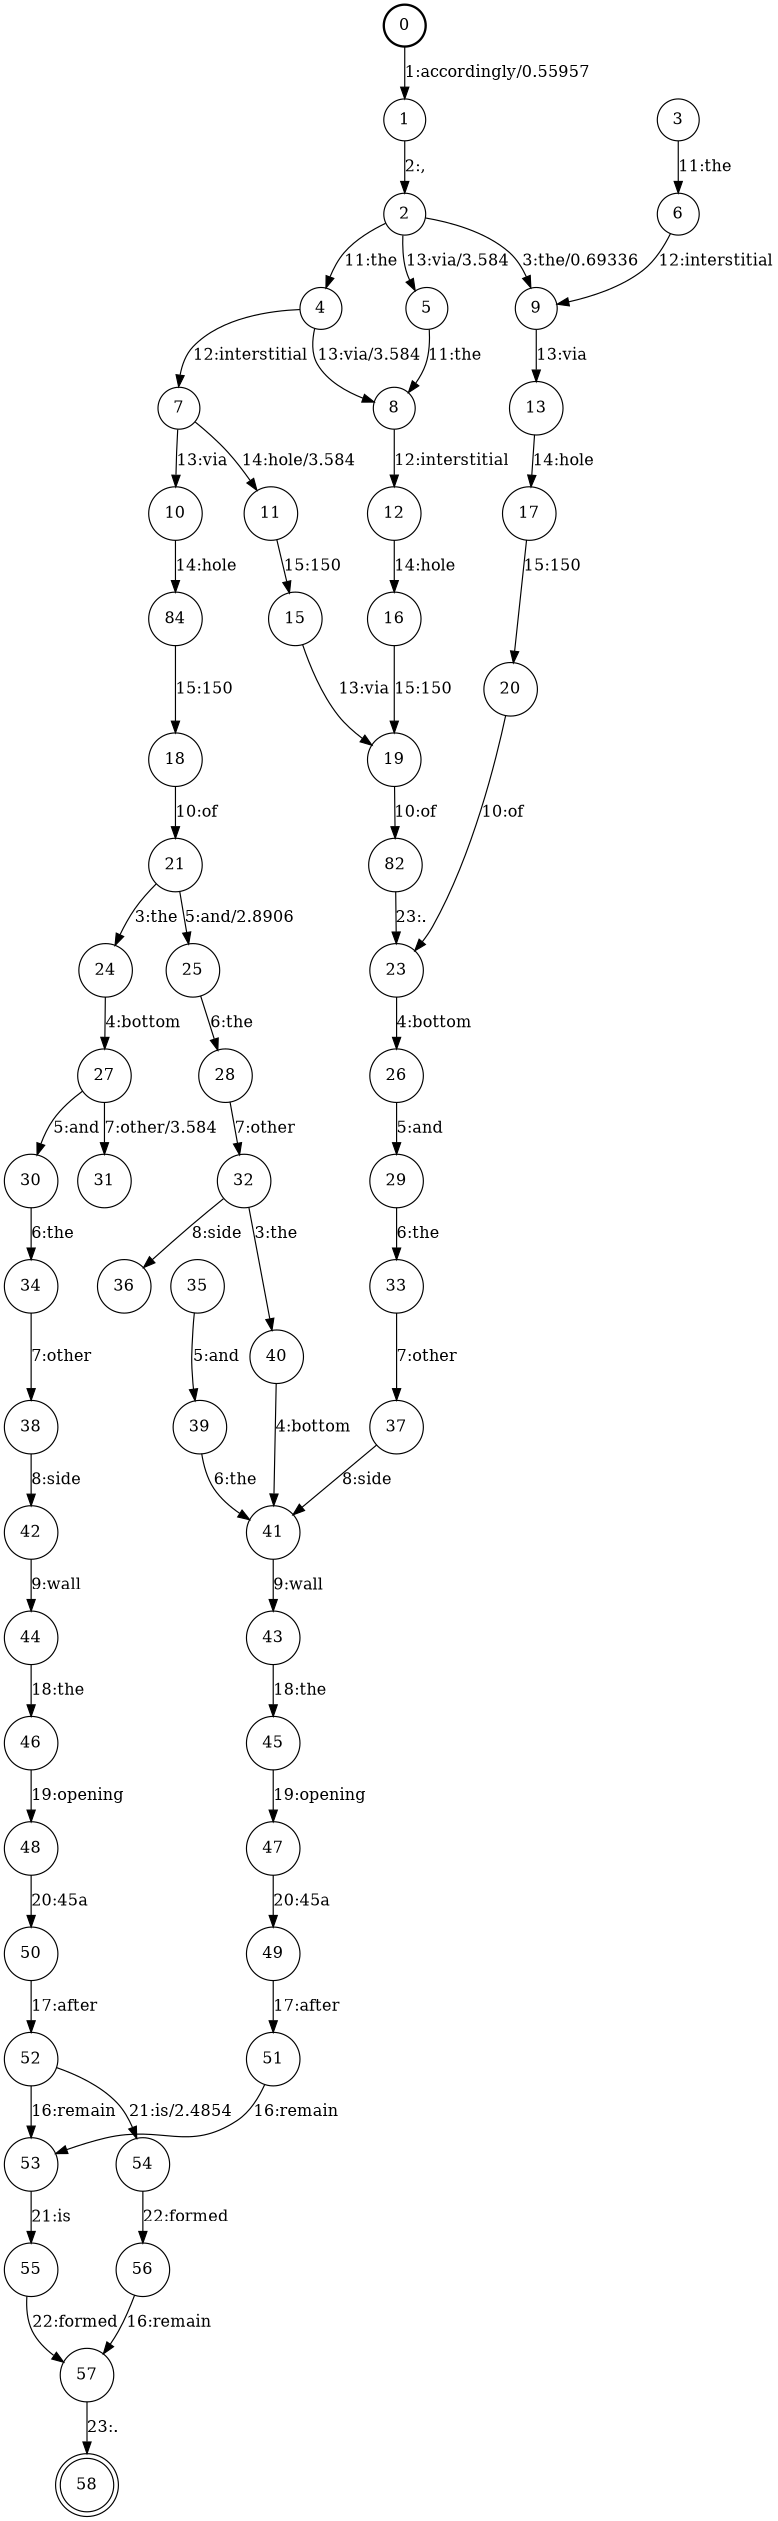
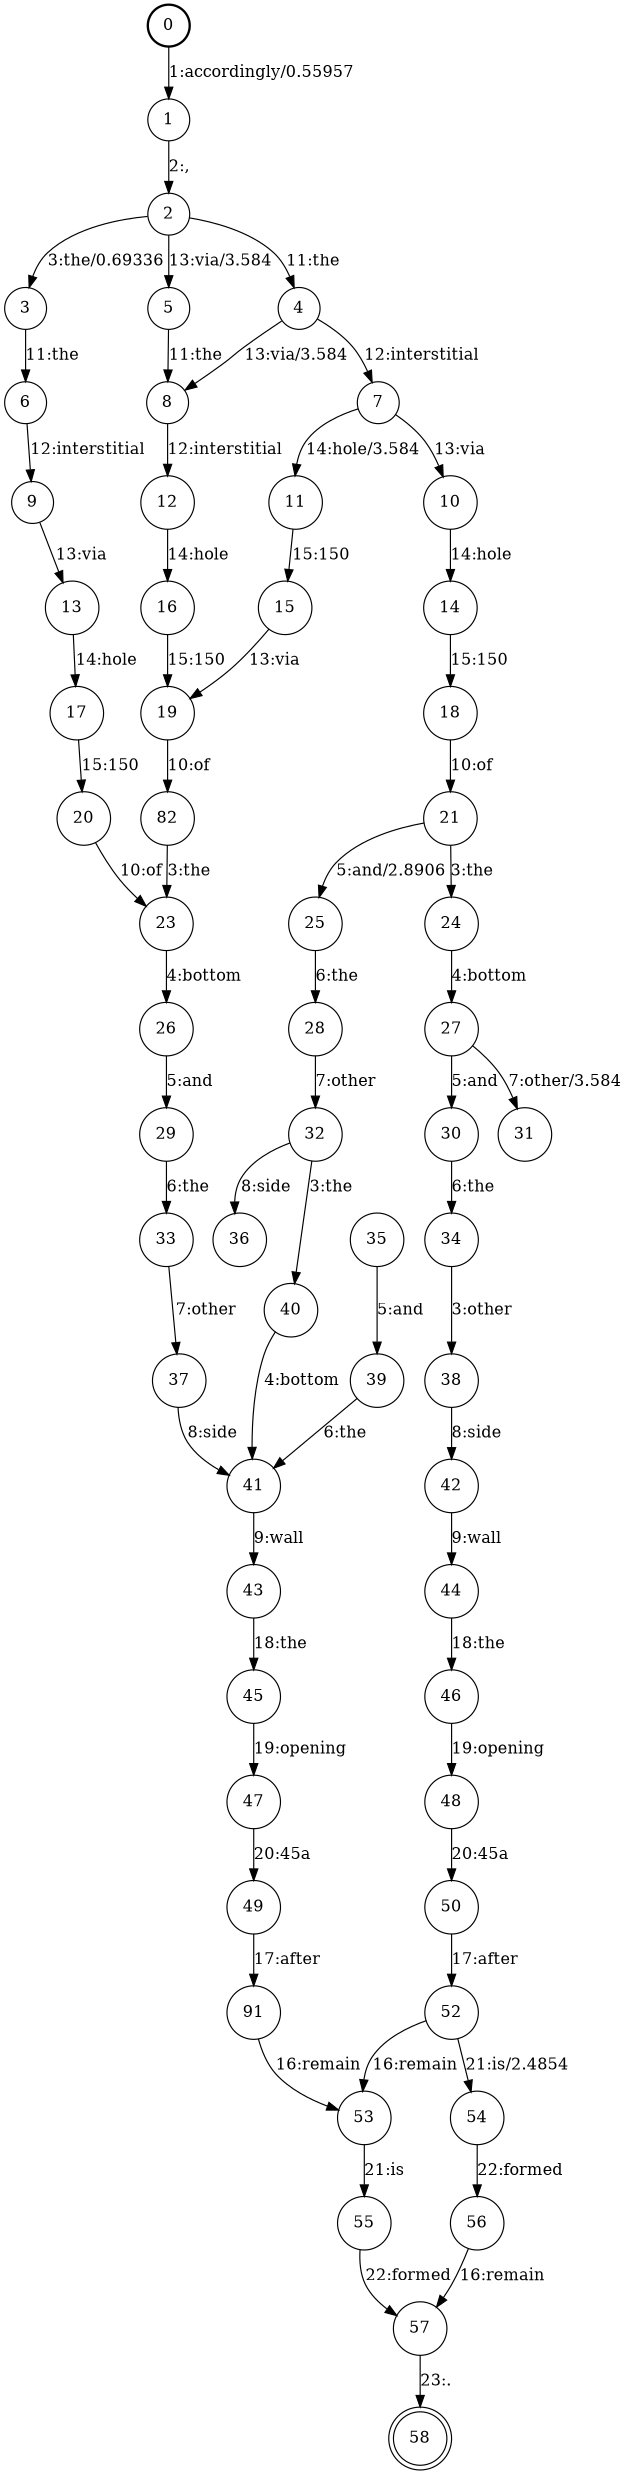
  digraph {
    nodesep=0.25
    rankdir=TB
    ranksep=0.4
    node [fontsize=14 shape=circle style=solid]
    edge [fontsize=14]
    n1 [label=0 style=bold]
    n2 [label=1]
    n3 [label=2]
    n4 [label=3]
    n5 [label=4]
    n6 [label=5]
    n7 [label=6]
    n8 [label=7]
    n9 [label=8]
    n10 [label=9]
    n11 [label=10]
    n12 [label=11]
    n13 [label=12]
    n14 [label=13]
-   n15 [label=84]
+   n15 [label=14]
    n16 [label=15]
    n17 [label=16]
    n18 [label=17]
    n19 [label=18]
    n20 [label=19]
    n21 [label=20]
    n22 [label=21]
    n23 [label=82]
    n24 [label=23]
    n25 [label=25]
    n26 [label=24]
    n27 [label=26]
    n28 [label=28]
    n29 [label=27]
    n30 [label=29]
    n31 [label=32]
    n32 [label=30]
    n33 [label=31]
    n34 [label=33]
    n35 [label=34]
    n36 [label=36]
    n37 [label=40]
    n38 [label=37]
    n39 [label=38]
    n40 [label=35]
    n41 [label=39]
    n42 [label=41]
    n43 [label=42]
    n44 [label=43]
    n45 [label=44]
    n46 [label=45]
    n47 [label=46]
    n48 [label=47]
    n49 [label=48]
    n50 [label=49]
    n51 [label=50]
-   n52 [label=51]
+   n52 [label=91]
    n53 [label=52]
    n54 [label=53]
    n55 [label=54]
    n56 [label=55]
    n57 [label=56]
    n58 [label=57]
    n59 [label=58 shape=doublecircle]
    n1 -> n2 [label="1:accordingly/0.55957"]
    n2 -> n3 [label="2:,"]
-   n3 -> n10 [label="3:the/0.69336"]
+   n3 -> n4 [label="3:the/0.69336"]
    n3 -> n5 [label="11:the"]
    n3 -> n6 [label="13:via/3.584"]
    n4 -> n7 [label="11:the"]
    n5 -> n8 [label="12:interstitial"]
    n5 -> n9 [label="13:via/3.584"]
    n6 -> n9 [label="11:the"]
    n7 -> n10 [label="12:interstitial"]
    n8 -> n11 [label="13:via"]
    n8 -> n12 [label="14:hole/3.584"]
    n9 -> n13 [label="12:interstitial"]
    n10 -> n14 [label="13:via"]
    n11 -> n15 [label="14:hole"]
    n12 -> n16 [label="15:150"]
    n13 -> n17 [label="14:hole"]
    n14 -> n18 [label="14:hole"]
    n15 -> n19 [label="15:150"]
    n16 -> n20 [label="13:via"]
    n17 -> n20 [label="15:150"]
    n18 -> n21 [label="15:150"]
    n19 -> n22 [label="10:of"]
    n20 -> n23 [label="10:of"]
    n21 -> n24 [label="10:of"]
    n22 -> n25 [label="5:and/2.8906"]
    n22 -> n26 [label="3:the"]
-   n23 -> n24 [label="23:."]
+   n23 -> n24 [label="3:the"]
    n24 -> n27 [label="4:bottom"]
    n25 -> n28 [label="6:the"]
    n26 -> n29 [label="4:bottom"]
    n27 -> n30 [label="5:and"]
    n28 -> n31 [label="7:other"]
    n29 -> n32 [label="5:and"]
    n29 -> n33 [label="7:other/3.584"]
    n30 -> n34 [label="6:the"]
    n31 -> n36 [label="8:side"]
    n31 -> n37 [label="3:the"]
    n32 -> n35 [label="6:the"]
    n34 -> n38 [label="7:other"]
-   n35 -> n39 [label="7:other"]
+   n35 -> n39 [label="3:other"]
    n37 -> n42 [label="4:bottom"]
    n38 -> n42 [label="8:side"]
    n39 -> n43 [label="8:side"]
    n40 -> n41 [label="5:and"]
    n41 -> n42 [label="6:the"]
    n42 -> n44 [label="9:wall"]
    n43 -> n45 [label="9:wall"]
    n44 -> n46 [label="18:the"]
    n45 -> n47 [label="18:the"]
    n46 -> n48 [label="19:opening"]
    n47 -> n49 [label="19:opening"]
    n48 -> n50 [label="20:45a"]
    n49 -> n51 [label="20:45a"]
    n50 -> n52 [label="17:after"]
    n51 -> n53 [label="17:after"]
    n52 -> n54 [label="16:remain"]
    n53 -> n54 [label="16:remain"]
    n53 -> n55 [label="21:is/2.4854"]
    n54 -> n56 [label="21:is"]
    n55 -> n57 [label="22:formed"]
    n56 -> n58 [label="22:formed"]
    n57 -> n58 [label="16:remain"]
    n58 -> n59 [label="23:."]
  }
